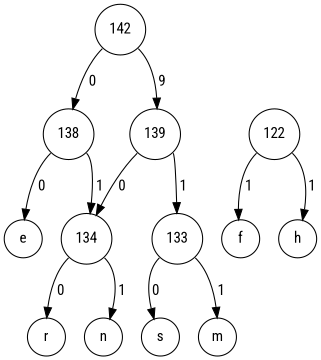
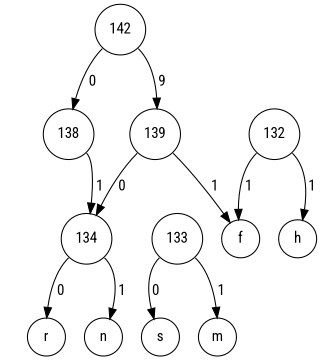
  digraph {
    fontname="Roboto Condensed"
    node [fontname="Roboto Condensed" shape=circle]
    edge [fontname="Roboto Condensed" tailport=sw]
    n1 [label=142 width=0.5]
    n2 [label=138 width=0.5]
    n3 [label=139 width=0.5]
-   n4 [label=e width=0.5]
    n5 [label=134 width=0.5]
    n6 [label=133 width=0.5]
-   n7 [label=122 width=0.5]
+   n7 [label=132 width=0.5]
    n8 [label=f width=0.5]
    n9 [label=h width=0.5]
    n10 [label=r width=0.5]
    n11 [label=n width=0.5]
    n12 [label=s width=0.5]
    n13 [label=m width=0.5]
    n1 -> n2 [label=" 0"]
    n1 -> n3 [label=" 9" tailport=se]
-   n2 -> n4 [label=" 0"]
    n2 -> n5 [label=" 1" tailport=se]
    n3 -> n5 [label=" 0"]
-   n3 -> n6 [label=" 1" tailport=se]
+   n3 -> n8 [label=" 1" tailport=se]
    n5 -> n10 [label=" 0"]
    n5 -> n11 [label=" 1" tailport=se]
    n6 -> n12 [label=" 0"]
    n6 -> n13 [label=" 1" tailport=se]
    n7 -> n8 [label=" 1"]
    n7 -> n9 [label=" 1" tailport=se]
  }
